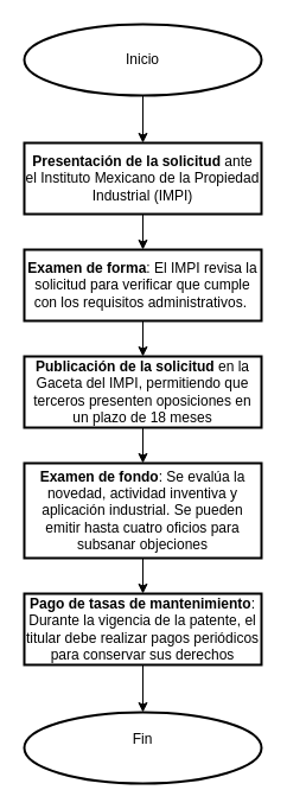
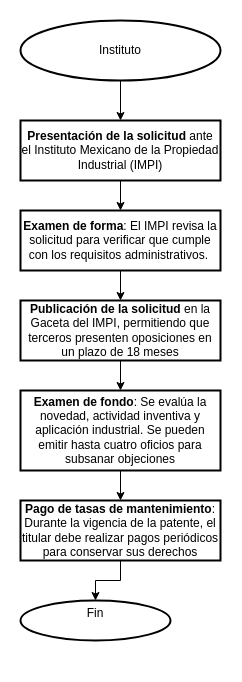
  <mxCell id="0" />
  <mxCell id="1" parent="0" />
  <mxCell id="2" value="" style="edgeStyle=orthogonalEdgeStyle;rounded=0;orthogonalLoop=1;jettySize=auto;html=1;" edge="1" parent="1" source="3" target="5"><mxGeometry relative="1" as="geometry" /></mxCell>
- <mxCell id="3" value="Inicio" style="strokeWidth=2;html=1;shape=mxgraph.flowchart.start_1;whiteSpace=wrap;" vertex="1" parent="1"><mxGeometry x="20" y="20" width="200" height="60" as="geometry" /></mxCell>
+ <mxCell id="3" value="Instituto" style="strokeWidth=2;html=1;shape=mxgraph.flowchart.start_1;whiteSpace=wrap;" vertex="1" parent="1"><mxGeometry x="20" y="20" width="200" height="60" as="geometry" /></mxCell>
  <mxCell id="4" value="" style="edgeStyle=orthogonalEdgeStyle;rounded=0;orthogonalLoop=1;jettySize=auto;html=1;" edge="1" parent="1" source="5" target="7"><mxGeometry relative="1" as="geometry" /></mxCell>
  <mxCell id="5" value="&lt;strong&gt;Presentación de la solicitud&lt;/strong&gt; ante el Instituto Mexicano de la Propiedad Industrial (IMPI)" style="rounded=1;whiteSpace=wrap;html=1;absoluteArcSize=1;arcSize=0;strokeWidth=2;" vertex="1" parent="1"><mxGeometry x="20" y="120" width="200" height="60" as="geometry" /></mxCell>
  <mxCell id="6" value="" style="edgeStyle=orthogonalEdgeStyle;rounded=0;orthogonalLoop=1;jettySize=auto;html=1;" edge="1" parent="1" source="7" target="9"><mxGeometry relative="1" as="geometry" /></mxCell>
  <mxCell id="7" value="&lt;strong&gt;Examen de forma&lt;/strong&gt;: El IMPI revisa la solicitud para verificar que cumple con los requisitos administrativos.&amp;nbsp;" style="rounded=1;whiteSpace=wrap;html=1;absoluteArcSize=1;arcSize=0;strokeWidth=2;" vertex="1" parent="1"><mxGeometry x="20" y="210" width="200" height="60" as="geometry" /></mxCell>
  <mxCell id="8" value="" style="edgeStyle=orthogonalEdgeStyle;rounded=0;orthogonalLoop=1;jettySize=auto;html=1;" edge="1" parent="1" source="9" target="11"><mxGeometry relative="1" as="geometry" /></mxCell>
  <mxCell id="9" value="&lt;strong&gt;Publicación de la solicitud&lt;/strong&gt; en la Gaceta del IMPI, permitiendo que terceros presenten oposiciones en un plazo de 18 meses" style="rounded=1;whiteSpace=wrap;html=1;absoluteArcSize=1;arcSize=0;strokeWidth=2;" vertex="1" parent="1"><mxGeometry x="20" y="300" width="200" height="60" as="geometry" /></mxCell>
  <mxCell id="10" value="" style="edgeStyle=orthogonalEdgeStyle;rounded=0;orthogonalLoop=1;jettySize=auto;html=1;" edge="1" parent="1" source="11" target="13"><mxGeometry relative="1" as="geometry" /></mxCell>
  <mxCell id="11" value="&lt;strong&gt;Examen de fondo&lt;/strong&gt;: Se evalúa la novedad, actividad inventiva y aplicación industrial. Se pueden emitir hasta cuatro oficios para subsanar objeciones" style="rounded=1;whiteSpace=wrap;html=1;absoluteArcSize=1;arcSize=0;strokeWidth=2;" vertex="1" parent="1"><mxGeometry x="20" y="390" width="200" height="80" as="geometry" /></mxCell>
  <mxCell id="12" value="" style="edgeStyle=orthogonalEdgeStyle;rounded=0;orthogonalLoop=1;jettySize=auto;html=1;" edge="1" parent="1" source="13" target="14"><mxGeometry relative="1" as="geometry" /></mxCell>
  <mxCell id="13" value="&lt;strong&gt;Pago de tasas de mantenimiento&lt;/strong&gt;: Durante la vigencia de la patente, el titular debe realizar pagos periódicos para conservar sus derechos" style="rounded=1;whiteSpace=wrap;html=1;absoluteArcSize=1;arcSize=0;strokeWidth=2;" vertex="1" parent="1"><mxGeometry x="20" y="500" width="200" height="60" as="geometry" /></mxCell>
- <mxCell id="14" value="Fin&lt;div&gt;&lt;br&gt;&lt;/div&gt;" style="strokeWidth=2;html=1;shape=mxgraph.flowchart.start_1;whiteSpace=wrap;" vertex="1" parent="1"><mxGeometry x="20" y="600" width="200" height="60" as="geometry" /></mxCell>
+ <mxCell id="14" value="Fin&lt;div&gt;&lt;br&gt;&lt;/div&gt;" style="strokeWidth=2;html=1;shape=mxgraph.flowchart.start_1;whiteSpace=wrap;" vertex="1" parent="1"><mxGeometry x="20" y="600" width="150" height="40" as="geometry" /></mxCell>
